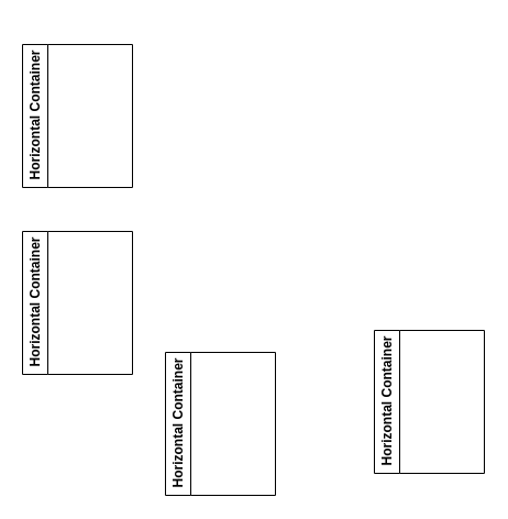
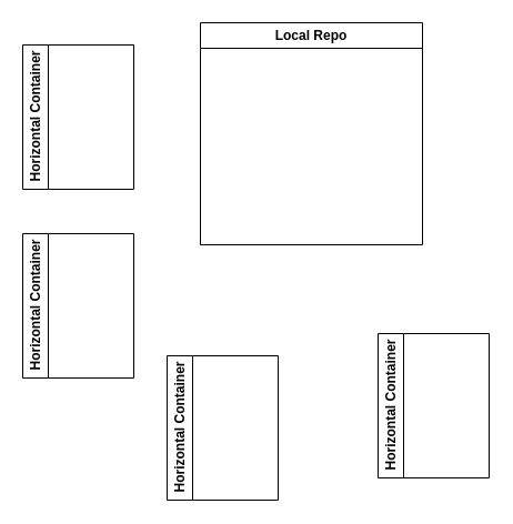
  <mxCell id="0" />
  <mxCell id="1" parent="0" />
+ <mxCell id="2" value="Local Repo" style="swimlane;whiteSpace=wrap;html=1;" vertex="1" parent="1"><mxGeometry x="180" y="20" width="200" height="200" as="geometry" /></mxCell>
  <mxCell id="3" value="Horizontal Container" style="swimlane;horizontal=0;whiteSpace=wrap;html=1;" vertex="1" parent="1"><mxGeometry x="20" y="40" width="100" height="130" as="geometry" /></mxCell>
  <mxCell id="4" value="Horizontal Container" style="swimlane;horizontal=0;whiteSpace=wrap;html=1;" vertex="1" parent="1"><mxGeometry x="20" y="210" width="100" height="130" as="geometry" /></mxCell>
  <mxCell id="5" value="Horizontal Container" style="swimlane;horizontal=0;whiteSpace=wrap;html=1;" vertex="1" parent="1"><mxGeometry x="150" y="320" width="100" height="130" as="geometry" /></mxCell>
  <mxCell id="6" value="Horizontal Container" style="swimlane;horizontal=0;whiteSpace=wrap;html=1;" vertex="1" parent="1"><mxGeometry x="340" y="300" width="100" height="130" as="geometry" /></mxCell>
